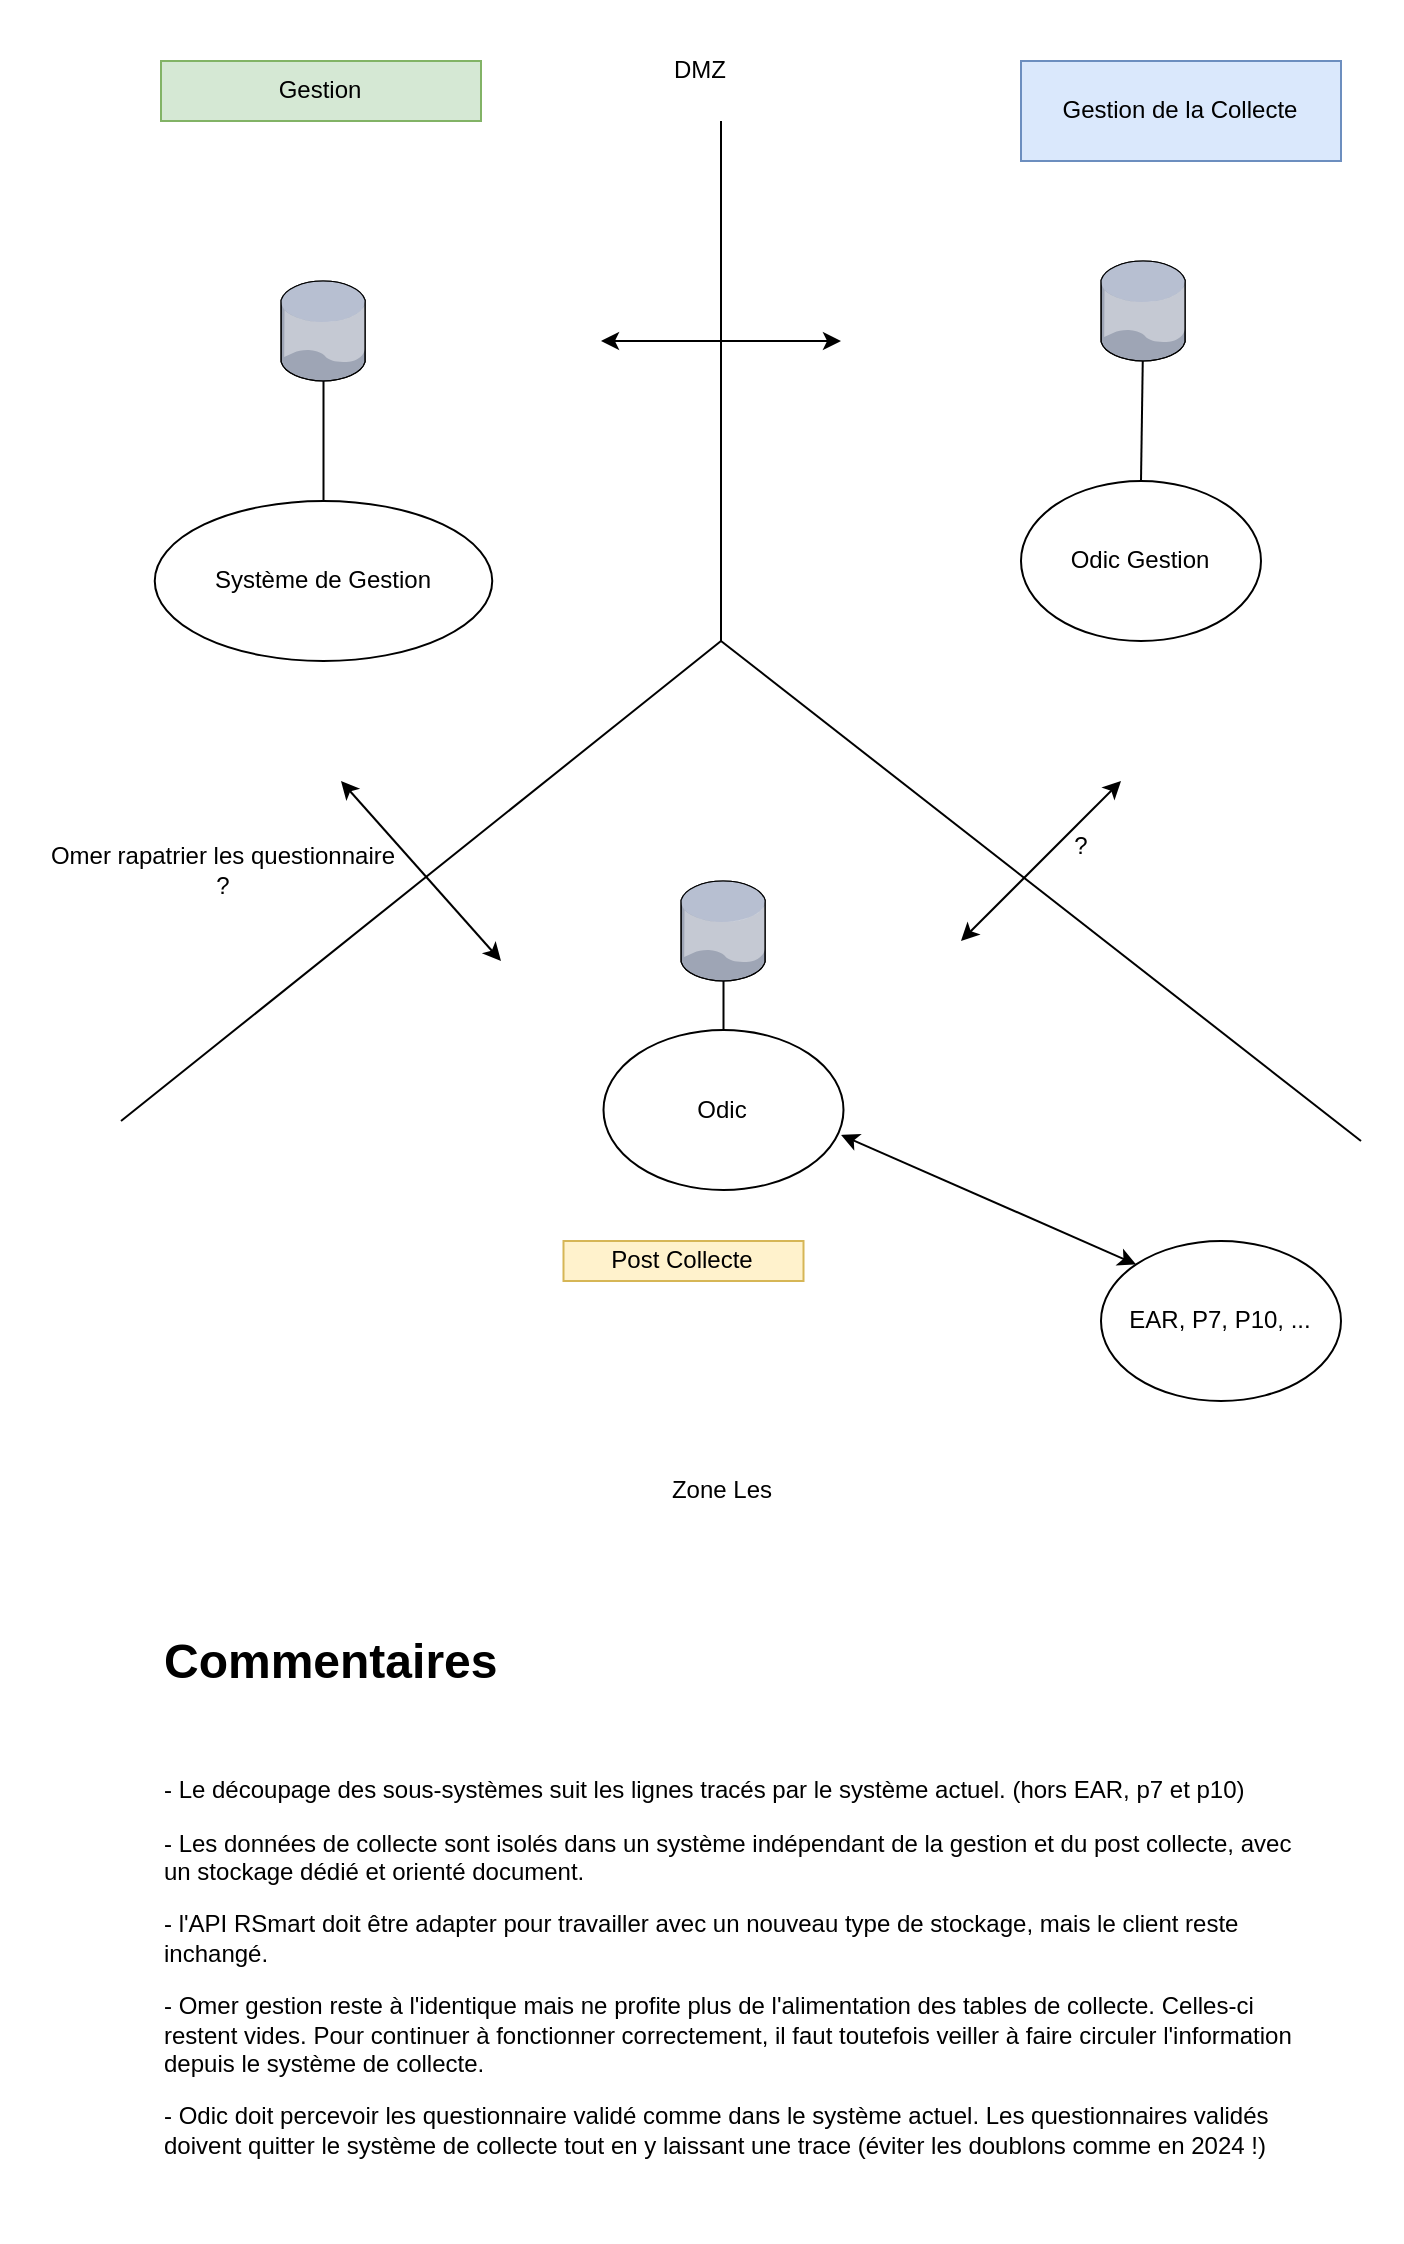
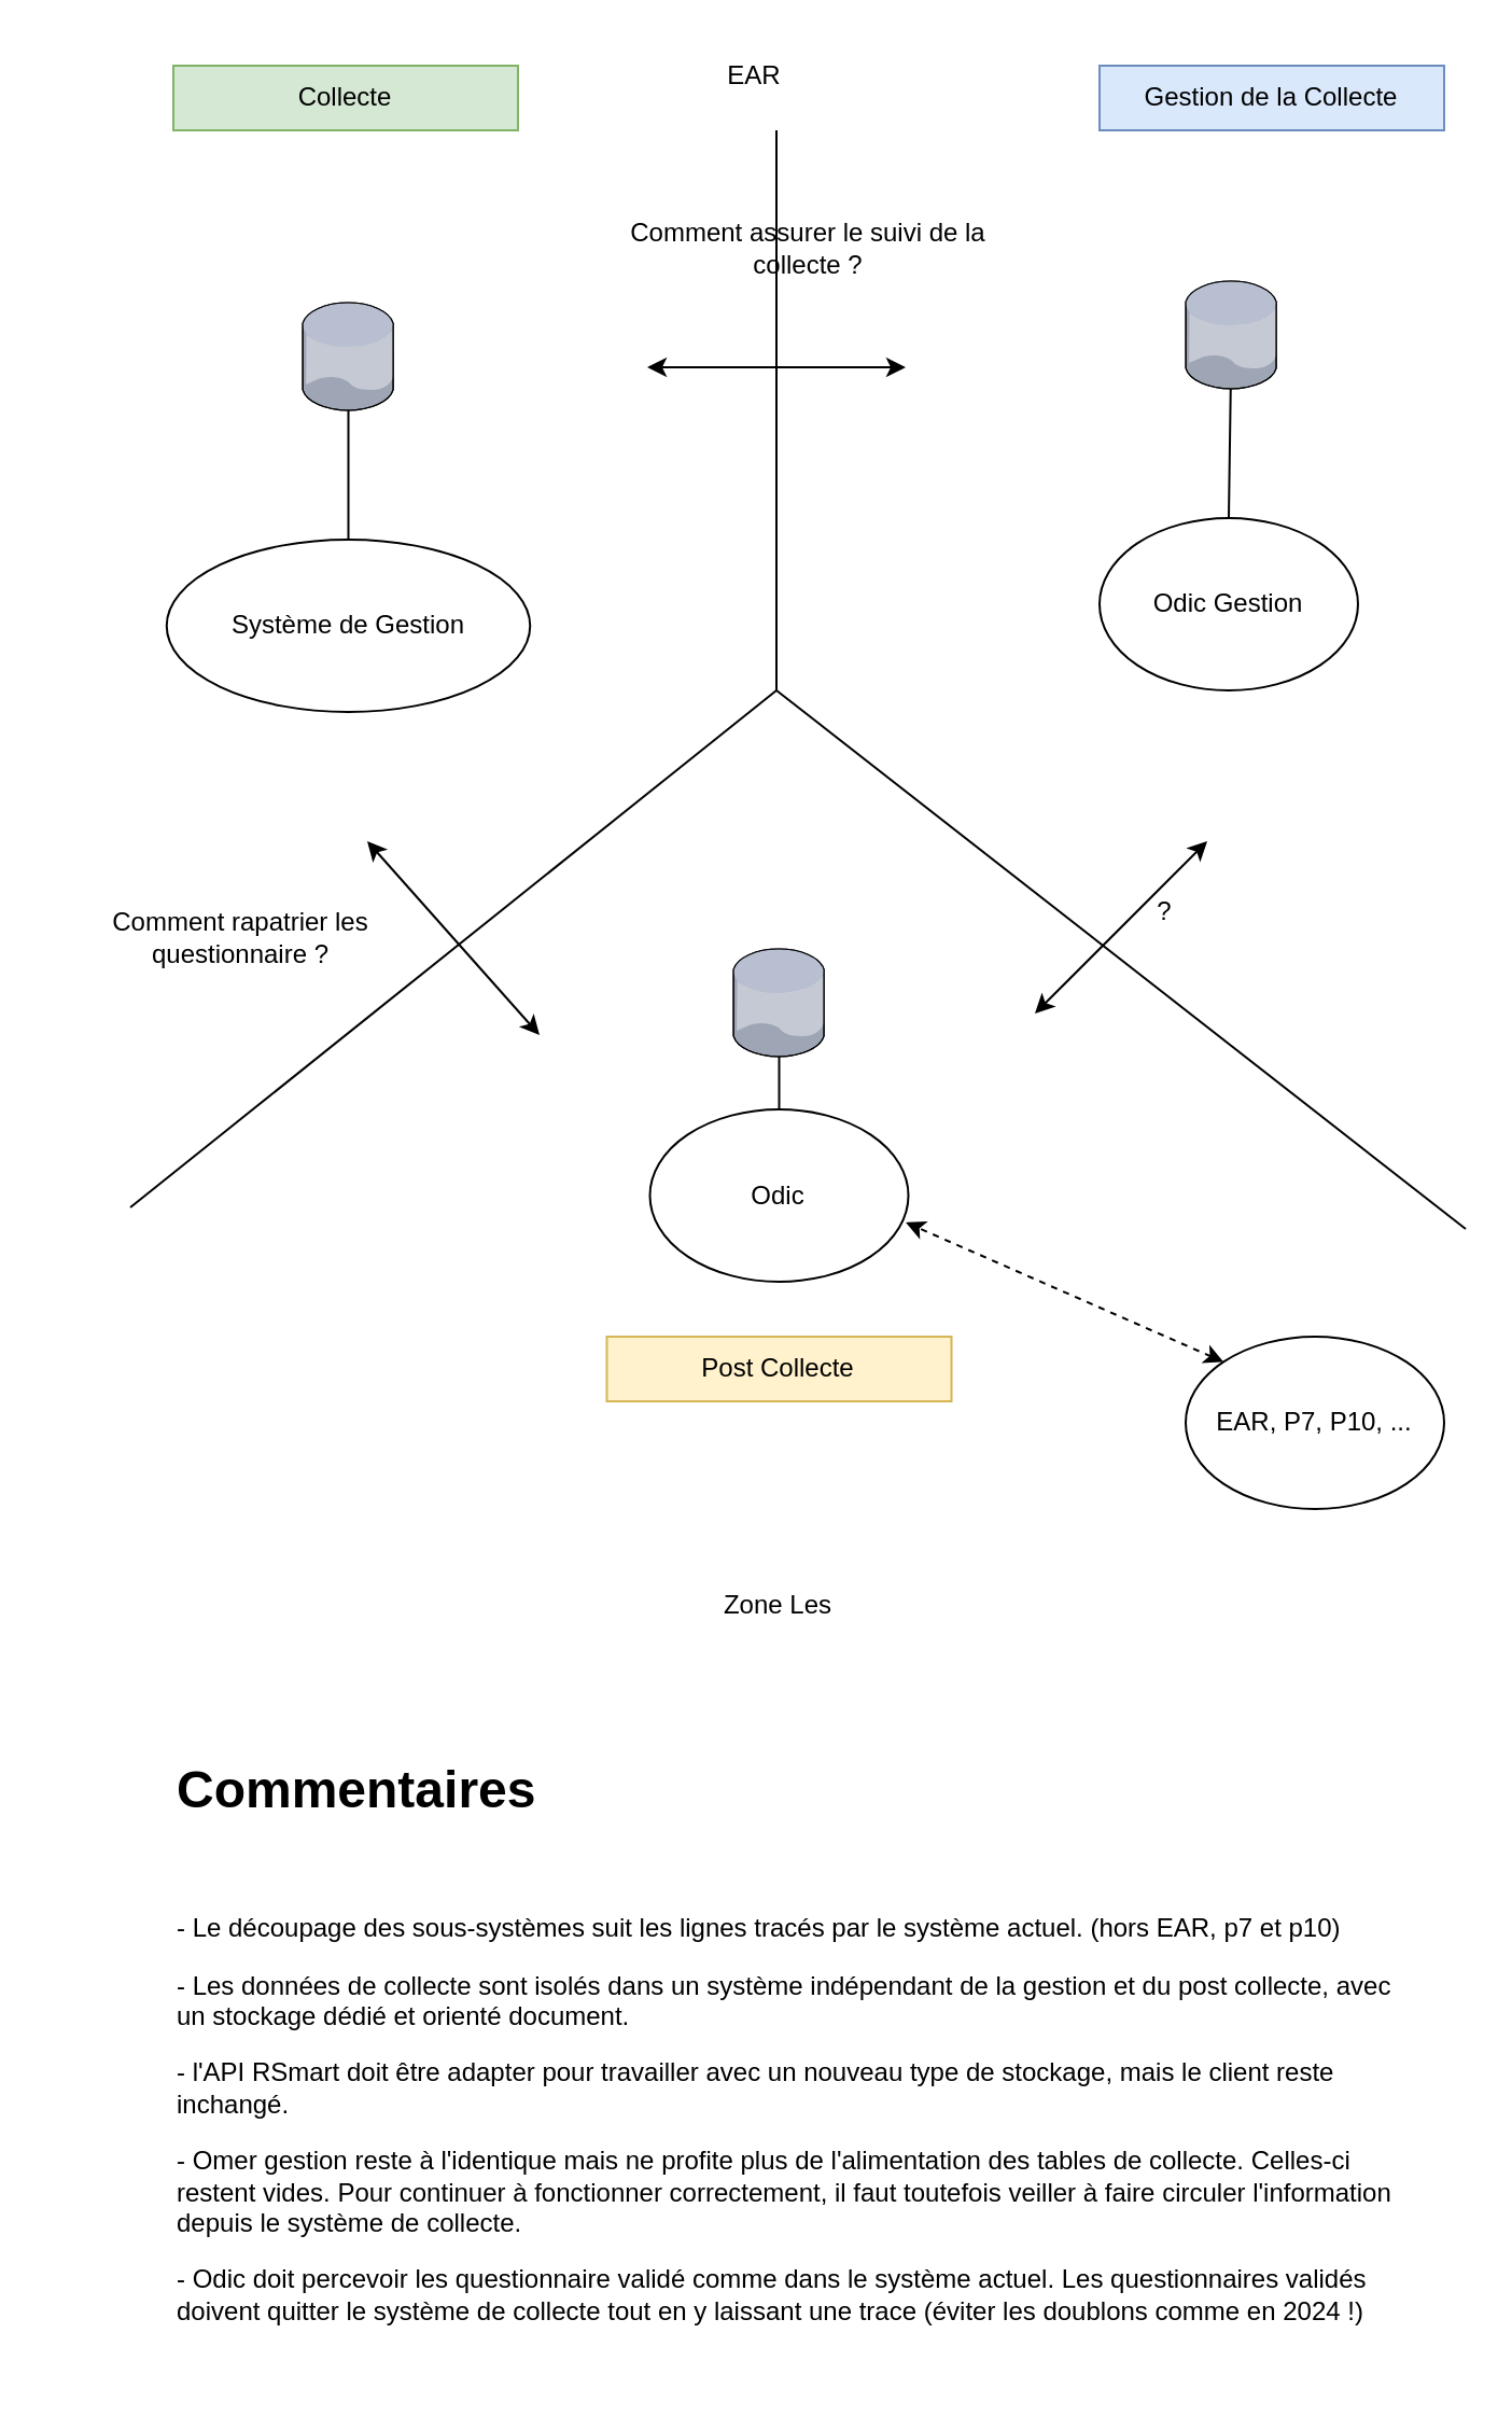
  <mxCell id="0" />
  <mxCell id="1" parent="0" />
  <mxCell id="2" value="" style="endArrow=none;html=1;rounded=0;" edge="1" parent="1"><mxGeometry width="50" height="50" relative="1" as="geometry"><mxPoint x="360" y="320" as="sourcePoint" /><mxPoint x="360" y="60" as="targetPoint" /></mxGeometry></mxCell>
  <mxCell id="3" value="" style="endArrow=none;html=1;rounded=0;" edge="1" parent="1"><mxGeometry width="50" height="50" relative="1" as="geometry"><mxPoint x="60" y="560" as="sourcePoint" /><mxPoint x="360" y="320" as="targetPoint" /></mxGeometry></mxCell>
  <mxCell id="4" value="" style="endArrow=none;html=1;rounded=0;" edge="1" parent="1"><mxGeometry width="50" height="50" relative="1" as="geometry"><mxPoint x="680" y="570" as="sourcePoint" /><mxPoint x="360" y="320" as="targetPoint" /></mxGeometry></mxCell>
  <mxCell id="5" value="" style="verticalLabelPosition=bottom;sketch=0;aspect=fixed;html=1;verticalAlign=top;strokeColor=none;align=center;outlineConnect=0;shape=mxgraph.citrix.database;" vertex="1" parent="1"><mxGeometry x="550" y="130" width="42.5" height="50" as="geometry" /></mxCell>
  <mxCell id="6" value="" style="verticalLabelPosition=bottom;sketch=0;aspect=fixed;html=1;verticalAlign=top;strokeColor=none;align=center;outlineConnect=0;shape=mxgraph.citrix.database;" vertex="1" parent="1"><mxGeometry x="140" y="140" width="42.5" height="50" as="geometry" /></mxCell>
  <mxCell id="7" value="" style="verticalLabelPosition=bottom;sketch=0;aspect=fixed;html=1;verticalAlign=top;strokeColor=none;align=center;outlineConnect=0;shape=mxgraph.citrix.database;" vertex="1" parent="1"><mxGeometry x="340" y="440" width="42.5" height="50" as="geometry" /></mxCell>
- <mxCell id="8" value="Gestion de la Collecte" style="text;html=1;align=center;verticalAlign=middle;whiteSpace=wrap;rounded=0;fillColor=#dae8fc;strokeColor=#6c8ebf;" vertex="1" parent="1"><mxGeometry x="510" y="30" width="160" height="50" as="geometry" /></mxCell>
- <mxCell id="9" value="Gestion" style="text;html=1;align=center;verticalAlign=middle;whiteSpace=wrap;rounded=0;fillColor=#d5e8d4;strokeColor=#82b366;" vertex="1" parent="1"><mxGeometry x="80" y="30" width="160" height="30" as="geometry" /></mxCell>
- <mxCell id="10" value="Post Collecte" style="text;html=1;align=center;verticalAlign=middle;whiteSpace=wrap;rounded=0;fillColor=#fff2cc;strokeColor=#d6b656;" vertex="1" parent="1"><mxGeometry x="281.25" y="620" width="120" height="20" as="geometry" /></mxCell>
+ <mxCell id="8" value="Gestion de la Collecte" style="text;html=1;align=center;verticalAlign=middle;whiteSpace=wrap;rounded=0;fillColor=#dae8fc;strokeColor=#6c8ebf;" vertex="1" parent="1"><mxGeometry x="510" y="30" width="160" height="30" as="geometry" /></mxCell>
+ <mxCell id="9" value="Collecte" style="text;html=1;align=center;verticalAlign=middle;whiteSpace=wrap;rounded=0;fillColor=#d5e8d4;strokeColor=#82b366;" vertex="1" parent="1"><mxGeometry x="80" y="30" width="160" height="30" as="geometry" /></mxCell>
+ <mxCell id="10" value="Post Collecte" style="text;html=1;align=center;verticalAlign=middle;whiteSpace=wrap;rounded=0;fillColor=#fff2cc;strokeColor=#d6b656;" vertex="1" parent="1"><mxGeometry x="281.25" y="620" width="160" height="30" as="geometry" /></mxCell>
  <mxCell id="11" value="Système de Gestion" style="ellipse;whiteSpace=wrap;html=1;" vertex="1" parent="1"><mxGeometry x="76.88" y="250" width="168.75" height="80" as="geometry" /></mxCell>
  <mxCell id="12" value="Odic Gestion" style="ellipse;whiteSpace=wrap;html=1;" vertex="1" parent="1"><mxGeometry x="510" y="240" width="120" height="80" as="geometry" /></mxCell>
  <mxCell id="13" value="Odic" style="ellipse;whiteSpace=wrap;html=1;" vertex="1" parent="1"><mxGeometry x="301.25" y="514.5" width="120" height="80" as="geometry" /></mxCell>
  <mxCell id="14" value="" style="endArrow=none;html=1;rounded=0;" edge="1" parent="1" source="13" target="7"><mxGeometry width="50" height="50" relative="1" as="geometry"><mxPoint x="200" y="550" as="sourcePoint" /><mxPoint x="250" y="500" as="targetPoint" /></mxGeometry></mxCell>
  <mxCell id="15" value="" style="endArrow=none;html=1;rounded=0;exitX=0.5;exitY=0;exitDx=0;exitDy=0;" edge="1" parent="1" source="11" target="6"><mxGeometry width="50" height="50" relative="1" as="geometry"><mxPoint x="230" y="220" as="sourcePoint" /><mxPoint x="280" y="170" as="targetPoint" /></mxGeometry></mxCell>
  <mxCell id="16" value="" style="endArrow=none;html=1;rounded=0;exitX=0.5;exitY=0;exitDx=0;exitDy=0;" edge="1" parent="1" source="12" target="5"><mxGeometry width="50" height="50" relative="1" as="geometry"><mxPoint x="460" y="250" as="sourcePoint" /><mxPoint x="510" y="200" as="targetPoint" /></mxGeometry></mxCell>
  <mxCell id="17" value="" style="endArrow=classic;startArrow=classic;html=1;rounded=0;" edge="1" parent="1"><mxGeometry width="50" height="50" relative="1" as="geometry"><mxPoint x="300" y="170" as="sourcePoint" /><mxPoint x="420" y="170" as="targetPoint" /></mxGeometry></mxCell>
  <mxCell id="18" value="" style="endArrow=classic;startArrow=classic;html=1;rounded=0;" edge="1" parent="1"><mxGeometry width="50" height="50" relative="1" as="geometry"><mxPoint x="250" y="480" as="sourcePoint" /><mxPoint x="170" y="390" as="targetPoint" /></mxGeometry></mxCell>
- <mxCell id="20" value="Omer rapatrier les questionnaire ?" style="text;html=1;align=center;verticalAlign=middle;whiteSpace=wrap;rounded=0;" vertex="1" parent="1"><mxGeometry x="20" y="420" width="183" height="30" as="geometry" /></mxCell>
- <mxCell id="21" value="DMZ" style="text;html=1;align=center;verticalAlign=middle;whiteSpace=wrap;rounded=0;" vertex="1" parent="1"><mxGeometry x="320" y="20" width="60" height="30" as="geometry" /></mxCell>
+ <mxCell id="19" value="Comment assurer le suivi de la collecte ?" style="text;html=1;align=center;verticalAlign=middle;whiteSpace=wrap;rounded=0;" vertex="1" parent="1"><mxGeometry x="280" y="100" width="190" height="30" as="geometry" /></mxCell>
+ <mxCell id="20" value="Comment rapatrier les questionnaire ?" style="text;html=1;align=center;verticalAlign=middle;whiteSpace=wrap;rounded=0;" vertex="1" parent="1"><mxGeometry x="20" y="420" width="183" height="30" as="geometry" /></mxCell>
+ <mxCell id="21" value="EAR" style="text;html=1;align=center;verticalAlign=middle;whiteSpace=wrap;rounded=0;" vertex="1" parent="1"><mxGeometry x="320" y="20" width="60" height="30" as="geometry" /></mxCell>
  <mxCell id="22" value="Zone Les" style="text;html=1;align=center;verticalAlign=middle;whiteSpace=wrap;rounded=0;" vertex="1" parent="1"><mxGeometry x="331" y="730" width="60" height="30" as="geometry" /></mxCell>
  <mxCell id="23" value="&lt;h1 style=&quot;margin-top: 0px;&quot;&gt;Commentaires&lt;/h1&gt;&lt;p&gt;&lt;br&gt;&lt;/p&gt;&lt;p&gt;- Le découpage des sous-systèmes suit les lignes tracés par le système actuel. (hors EAR, p7 et p10)&lt;/p&gt;&lt;p&gt;- Les données de collecte sont isolés dans un système indépendant de la gestion et du post collecte, avec un stockage dédié et orienté document.&lt;/p&gt;&lt;p&gt;- l'API RSmart doit être adapter pour travailler avec un nouveau type de stockage, mais le client reste inchangé.&lt;/p&gt;&lt;p&gt;- Omer gestion reste à l'identique mais ne profite plus de l'alimentation des tables de collecte. Celles-ci restent vides. Pour continuer à fonctionner correctement, il faut toutefois veiller à faire circuler l'information depuis le système de collecte.&lt;/p&gt;&lt;p&gt;- Odic doit percevoir les questionnaire validé comme dans le système actuel. Les questionnaires validés doivent quitter le système de collecte tout en y laissant une trace (éviter les doublons comme en 2024 !)&lt;/p&gt;" style="text;html=1;whiteSpace=wrap;overflow=hidden;rounded=0;" vertex="1" parent="1"><mxGeometry x="80" y="810" width="580" height="290" as="geometry" /></mxCell>
  <mxCell id="24" value="" style="endArrow=classic;startArrow=classic;html=1;rounded=0;" edge="1" parent="1"><mxGeometry width="50" height="50" relative="1" as="geometry"><mxPoint x="480" y="470" as="sourcePoint" /><mxPoint x="560" y="390" as="targetPoint" /></mxGeometry></mxCell>
  <mxCell id="25" value="?" style="text;html=1;align=center;verticalAlign=middle;resizable=0;points=[];autosize=1;strokeColor=none;fillColor=none;" vertex="1" parent="1"><mxGeometry x="525" y="408" width="30" height="30" as="geometry" /></mxCell>
- <mxCell id="26" value="" style="endArrow=classic;startArrow=classic;html=1;rounded=0;entryX=0.99;entryY=0.656;entryDx=0;entryDy=0;entryPerimeter=0;exitX=0;exitY=0;exitDx=0;exitDy=0;" edge="1" parent="1" source="27" target="13"><mxGeometry width="50" height="50" relative="1" as="geometry"><mxPoint x="550" y="630" as="sourcePoint" /><mxPoint x="470" y="570" as="targetPoint" /></mxGeometry></mxCell>
+ <mxCell id="26" value="" style="endArrow=classic;startArrow=classic;html=1;rounded=0;entryX=0.99;entryY=0.656;entryDx=0;entryDy=0;entryPerimeter=0;exitX=0;exitY=0;exitDx=0;exitDy=0;dashed=1;" edge="1" parent="1" source="27" target="13"><mxGeometry width="50" height="50" relative="1" as="geometry"><mxPoint x="550" y="630" as="sourcePoint" /><mxPoint x="470" y="570" as="targetPoint" /></mxGeometry></mxCell>
  <mxCell id="27" value="EAR, P7, P10, ..." style="ellipse;whiteSpace=wrap;html=1;" vertex="1" parent="1"><mxGeometry x="550" y="620" width="120" height="80" as="geometry" /></mxCell>
